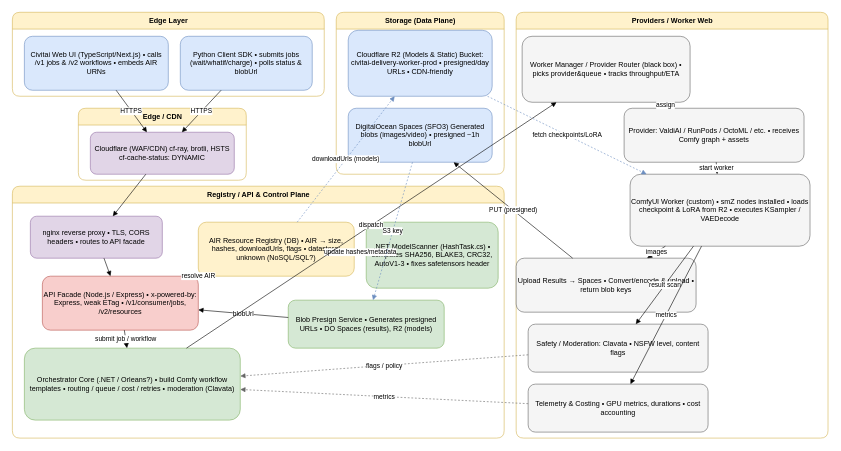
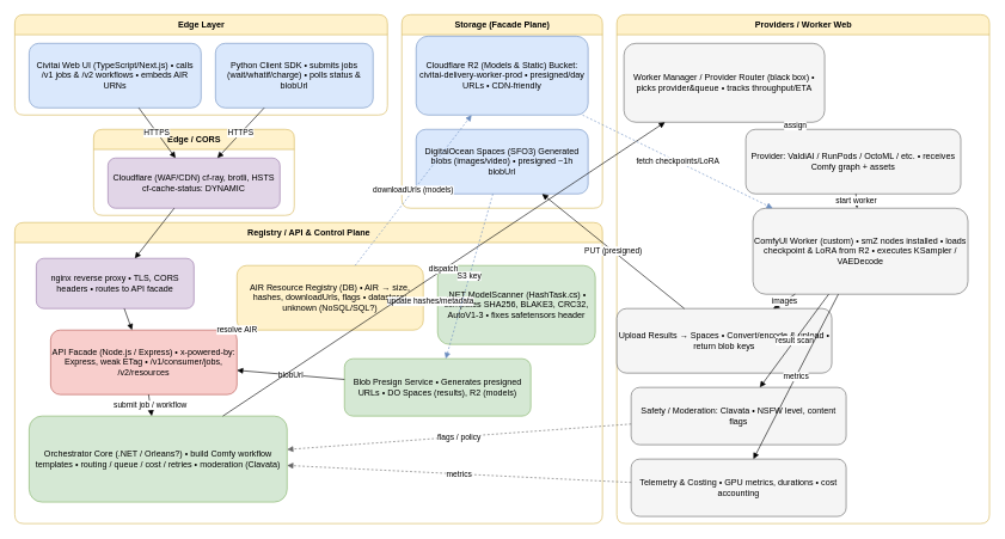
  <mxCell id="0" />
  <mxCell id="1" parent="0" />
  <mxCell id="2" value="Edge Layer" style="swimlane;rounded=1;html=1;startSize=28;fillColor=#fff2cc;strokeColor=#d6b656;" parent="1" vertex="1"><mxGeometry x="20" y="20" width="520" height="140" as="geometry" /></mxCell>
  <mxCell id="3" value="Civitai Web UI (TypeScript/Next.js) • calls /v1 jobs &amp; /v2 workflows • embeds AIR URNs" style="rounded=1;whiteSpace=wrap;html=1;fillColor=#dae8fc;strokeColor=#6c8ebf;" parent="2" vertex="1"><mxGeometry x="20" y="40" width="240" height="90" as="geometry" /></mxCell>
  <mxCell id="4" value="Python Client SDK • submits jobs (wait/whatif/charge) • polls status &amp; blobUrl" style="rounded=1;whiteSpace=wrap;html=1;fillColor=#dae8fc;strokeColor=#6c8ebf;" parent="2" vertex="1"><mxGeometry x="280" y="40" width="220" height="90" as="geometry" /></mxCell>
- <mxCell id="5" value="Edge / CDN" style="swimlane;rounded=1;html=1;startSize=28;fillColor=#fff2cc;strokeColor=#d6b656;" parent="1" vertex="1"><mxGeometry x="130" y="180" width="280" height="120" as="geometry" /></mxCell>
+ <mxCell id="5" value="Edge / CORS" style="swimlane;rounded=1;html=1;startSize=28;fillColor=#fff2cc;strokeColor=#d6b656;" parent="1" vertex="1"><mxGeometry x="130" y="180" width="280" height="120" as="geometry" /></mxCell>
  <mxCell id="6" value="Cloudflare (WAF/CDN) cf-ray, brotli, HSTS cf-cache-status: DYNAMIC" style="rounded=1;whiteSpace=wrap;html=1;fillColor=#e1d5e7;strokeColor=#9673a6;" parent="5" vertex="1"><mxGeometry x="20" y="40" width="240" height="70" as="geometry" /></mxCell>
  <mxCell id="7" value="Registry / API &amp; Control Plane" style="swimlane;rounded=1;html=1;startSize=28;fillColor=#fff2cc;strokeColor=#d6b656;" parent="1" vertex="1"><mxGeometry x="20" y="310" width="820" height="420" as="geometry" /></mxCell>
  <mxCell id="8" value=".NET ModelScanner (HashTask.cs) • computes SHA256, BLAKE3, CRC32, AutoV1-3 • fixes safetensors header" style="rounded=1;whiteSpace=wrap;html=1;fillColor=#d5e8d4;strokeColor=#82b366;" parent="7" vertex="1"><mxGeometry x="590" y="60" width="220" height="110" as="geometry" /></mxCell>
  <mxCell id="9" value="Orchestrator Core (.NET / Orleans?) • build Comfy workflow templates • routing / queue / cost / retries • moderation (Clavata)" style="rounded=1;whiteSpace=wrap;html=1;fillColor=#d5e8d4;strokeColor=#82b366;" parent="7" vertex="1"><mxGeometry x="20" y="270" width="360" height="120" as="geometry" /></mxCell>
  <mxCell id="10" value="API Facade (Node.js / Express) • x-powered-by: Express, weak ETag • /v1/consumer/jobs, /v2/resources" style="rounded=1;whiteSpace=wrap;html=1;fillColor=#f8cecc;strokeColor=#b85450;" parent="7" vertex="1"><mxGeometry x="50" y="150" width="260" height="90" as="geometry" /></mxCell>
  <mxCell id="11" value="submit job / workflow" style="endArrow=block;html=1;strokeColor=#000000;" parent="7" source="10" target="9" edge="1"><mxGeometry relative="1" as="geometry" /></mxCell>
  <mxCell id="12" value="AIR Resource Registry (DB) • AIR → size, hashes, downloadUrls, flags • datastore: unknown (NoSQL/SQL?)" style="rounded=1;whiteSpace=wrap;html=1;fillColor=#fff2cc;strokeColor=#d6b656;" parent="7" vertex="1"><mxGeometry x="310" y="60" width="260" height="90" as="geometry" /></mxCell>
  <mxCell id="13" value="resolve AIR" style="endArrow=block;html=1;strokeColor=#000000;" parent="7" source="10" target="12" edge="1"><mxGeometry relative="1" as="geometry" /></mxCell>
  <mxCell id="14" value="update hashes/metadata" style="endArrow=block;html=1;strokeColor=#000000;" parent="7" source="8" target="12" edge="1"><mxGeometry relative="1" as="geometry" /></mxCell>
  <mxCell id="15" value="Blob Presign Service • Generates presigned URLs • DO Spaces (results), R2 (models)" style="rounded=1;whiteSpace=wrap;html=1;fillColor=#d5e8d4;strokeColor=#82b366;" parent="7" vertex="1"><mxGeometry x="460" y="190" width="260" height="80" as="geometry" /></mxCell>
  <mxCell id="16" value="blobUrl" style="endArrow=block;html=1;strokeColor=#000000;" parent="7" source="15" target="10" edge="1"><mxGeometry relative="1" as="geometry" /></mxCell>
  <mxCell id="17" value="nginx reverse proxy • TLS, CORS headers • routes to API facade" style="rounded=1;whiteSpace=wrap;html=1;fillColor=#e1d5e7;strokeColor=#9673a6;" parent="7" vertex="1"><mxGeometry x="30" y="50" width="220" height="70" as="geometry" /></mxCell>
  <mxCell id="18" value="" style="endArrow=block;html=1;strokeColor=#000000;" parent="7" source="17" target="10" edge="1"><mxGeometry relative="1" as="geometry" /></mxCell>
- <mxCell id="19" value="Storage (Data Plane)" style="swimlane;rounded=1;html=1;startSize=28;fillColor=#fff2cc;strokeColor=#d6b656;" parent="1" vertex="1"><mxGeometry x="560" y="20" width="280" height="270" as="geometry" /></mxCell>
+ <mxCell id="19" value="Storage (Facade Plane)" style="swimlane;rounded=1;html=1;startSize=28;fillColor=#fff2cc;strokeColor=#d6b656;" parent="1" vertex="1"><mxGeometry x="560" y="20" width="280" height="270" as="geometry" /></mxCell>
  <mxCell id="20" value="Providers / Worker Web" style="swimlane;rounded=1;html=1;startSize=28;fillColor=#fff2cc;strokeColor=#d6b656;" parent="1" vertex="1"><mxGeometry x="860" y="20" width="520" height="710" as="geometry" /></mxCell>
  <mxCell id="21" value="Upload Results → Spaces • Convert/encode &amp; upload • return blob keys" style="rounded=1;whiteSpace=wrap;html=1;fillColor=#f5f5f5;strokeColor=#666666;" parent="20" vertex="1"><mxGeometry y="410" width="300" height="90" as="geometry" /></mxCell>
  <mxCell id="22" value="Worker Manager / Provider Router (black box) • picks provider&amp;queue • tracks throughput/ETA" style="rounded=1;whiteSpace=wrap;html=1;fillColor=#f5f5f5;strokeColor=#666666;" parent="20" vertex="1"><mxGeometry x="10" y="40" width="280" height="110" as="geometry" /></mxCell>
  <mxCell id="23" value="Provider: ValdiAI / RunPods / OctoML / etc. • receives Comfy graph + assets" style="rounded=1;whiteSpace=wrap;html=1;fillColor=#f5f5f5;strokeColor=#666666;" parent="20" vertex="1"><mxGeometry x="180" y="160" width="300" height="90" as="geometry" /></mxCell>
  <mxCell id="24" value="assign" style="endArrow=block;html=1;strokeColor=#000000;" parent="20" source="22" target="23" edge="1"><mxGeometry relative="1" as="geometry" /></mxCell>
  <mxCell id="25" value="ComfyUI Worker (custom) • smZ nodes installed • loads checkpoint &amp; LoRA from R2 • executes KSampler / VAEDecode" style="rounded=1;whiteSpace=wrap;html=1;fillColor=#f5f5f5;strokeColor=#666666;" parent="20" vertex="1"><mxGeometry x="190" y="270" width="300" height="120" as="geometry" /></mxCell>
  <mxCell id="26" value="start worker" style="endArrow=block;html=1;strokeColor=#000000;" parent="20" source="23" target="25" edge="1"><mxGeometry relative="1" as="geometry" /></mxCell>
  <mxCell id="27" value="images" style="endArrow=block;html=1;strokeColor=#000000;" parent="20" source="25" target="21" edge="1"><mxGeometry relative="1" as="geometry" /></mxCell>
  <mxCell id="28" value="Cloudflare R2 (Models &amp; Static) Bucket: civitai-delivery-worker-prod • presigned/day URLs • CDN-friendly" style="rounded=1;whiteSpace=wrap;html=1;fillColor=#dae8fc;strokeColor=#6c8ebf;" parent="1" vertex="1"><mxGeometry x="580" y="50" width="240" height="110" as="geometry" /></mxCell>
  <mxCell id="29" value="DigitalOcean Spaces (SFO3) Generated blobs (images/video) • presigned ~1h blobUrl" style="rounded=1;whiteSpace=wrap;html=1;fillColor=#dae8fc;strokeColor=#6c8ebf;" parent="1" vertex="1"><mxGeometry x="580" y="180" width="240" height="90" as="geometry" /></mxCell>
  <mxCell id="30" value="Safety / Moderation: Clavata • NSFW level, content flags" style="rounded=1;whiteSpace=wrap;html=1;fillColor=#f5f5f5;strokeColor=#666666;" parent="1" vertex="1"><mxGeometry x="880" y="540" width="300" height="80" as="geometry" /></mxCell>
  <mxCell id="31" value="Telemetry &amp; Costing • GPU metrics, durations • cost accounting" style="rounded=1;whiteSpace=wrap;html=1;fillColor=#f5f5f5;strokeColor=#666666;" parent="1" vertex="1"><mxGeometry x="880" y="640" width="300" height="80" as="geometry" /></mxCell>
  <mxCell id="32" value="HTTPS" style="endArrow=block;html=1;strokeColor=#000000;" parent="1" source="3" target="6" edge="1"><mxGeometry relative="1" as="geometry" /></mxCell>
  <mxCell id="33" value="HTTPS" style="endArrow=block;html=1;strokeColor=#000000;" parent="1" source="4" target="6" edge="1"><mxGeometry relative="1" as="geometry" /></mxCell>
  <mxCell id="34" value="downloadUrls (models)" style="dashed=1;endArrow=block;html=1;strokeColor=#6c8ebf;" parent="1" source="12" target="28" edge="1"><mxGeometry relative="1" as="geometry" /></mxCell>
  <mxCell id="35" value="dispatch" style="endArrow=block;html=1;strokeColor=#000000;" parent="1" source="9" target="22" edge="1"><mxGeometry relative="1" as="geometry" /></mxCell>
  <mxCell id="36" value="fetch checkpoints/LoRA" style="dashed=1;endArrow=block;html=1;strokeColor=#6c8ebf;" parent="1" source="28" target="25" edge="1"><mxGeometry relative="1" as="geometry" /></mxCell>
  <mxCell id="37" value="PUT (presigned)" style="endArrow=block;html=1;strokeColor=#000000;" parent="1" source="21" target="29" edge="1"><mxGeometry relative="1" as="geometry" /></mxCell>
  <mxCell id="38" value="S3 key" style="dashed=1;endArrow=block;html=1;strokeColor=#6c8ebf;" parent="1" source="29" target="15" edge="1"><mxGeometry relative="1" as="geometry" /></mxCell>
  <mxCell id="39" value="flags / policy" style="dashed=1;endArrow=block;html=1;strokeColor=#666666;" parent="1" source="30" target="9" edge="1"><mxGeometry relative="1" as="geometry" /></mxCell>
  <mxCell id="40" value="metrics" style="dashed=1;endArrow=block;html=1;strokeColor=#666666;" parent="1" source="31" target="9" edge="1"><mxGeometry relative="1" as="geometry" /></mxCell>
  <mxCell id="41" value="result scan" style="endArrow=block;html=1;strokeColor=#000000;" parent="1" source="25" target="30" edge="1"><mxGeometry relative="1" as="geometry" /></mxCell>
  <mxCell id="42" value="metrics" style="endArrow=block;html=1;strokeColor=#000000;" parent="1" source="25" target="31" edge="1"><mxGeometry relative="1" as="geometry" /></mxCell>
  <mxCell id="43" value="" style="endArrow=block;html=1;strokeColor=#000000;" parent="1" source="6" target="17" edge="1"><mxGeometry relative="1" as="geometry" /></mxCell>
